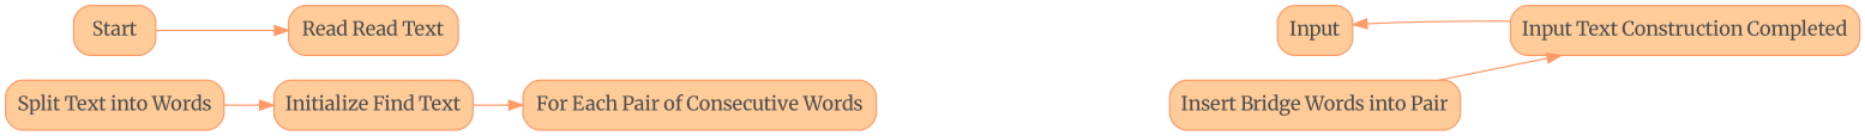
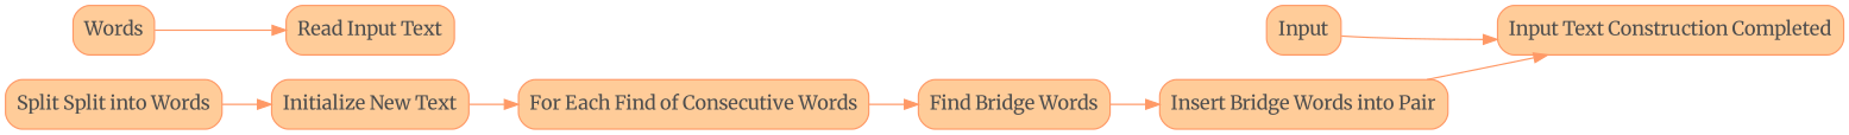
  digraph {
    fontname=Merriweather
    rankdir=LR
    node [color="#FF9966" fillcolor="#FFCC99" fontcolor="#4d4d4d" fontname=Merriweather shape=box style="rounded, filled"]
    edge [color="#FF9966" fontcolor="#CC6600" fontname=Merriweather fontsize=10]
    n1 [label=Input]
    n2 [label="Insert Bridge Words into Pair"]
    n3 [label="Input Text Construction Completed"]
-   "Split Text into Words"
-   "Initialize New Text" [label="Initialize Find Text"]
-   "For Each Pair of Consecutive Words"
-   Start
-   "Read Input Text" [label="Read Read Text"]
+   "Split Text into Words" [label="Split Split into Words"]
+   "Initialize New Text"
+   "For Each Pair of Consecutive Words" [label="For Each Find of Consecutive Words"]
+   "Find Bridge Words"
+   Start [label=Words]
+   "Read Input Text"
    n2 -> n3
-   n3 -> n1
+   n1 -> n3
    "Split Text into Words" -> "Initialize New Text"
    "Initialize New Text" -> "For Each Pair of Consecutive Words"
+   "For Each Pair of Consecutive Words" -> "Find Bridge Words"
+   "Find Bridge Words" -> n2
    Start -> "Read Input Text"
  }
